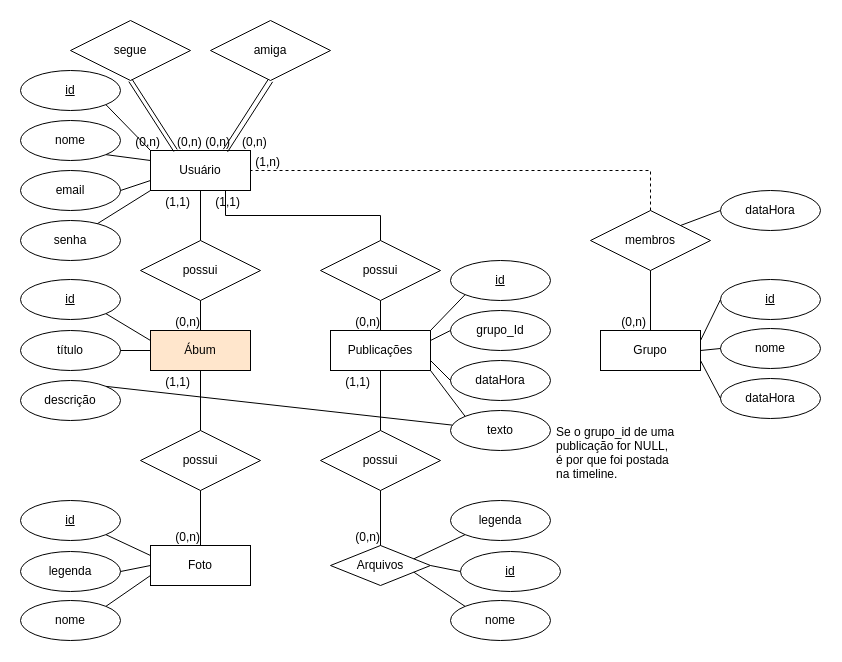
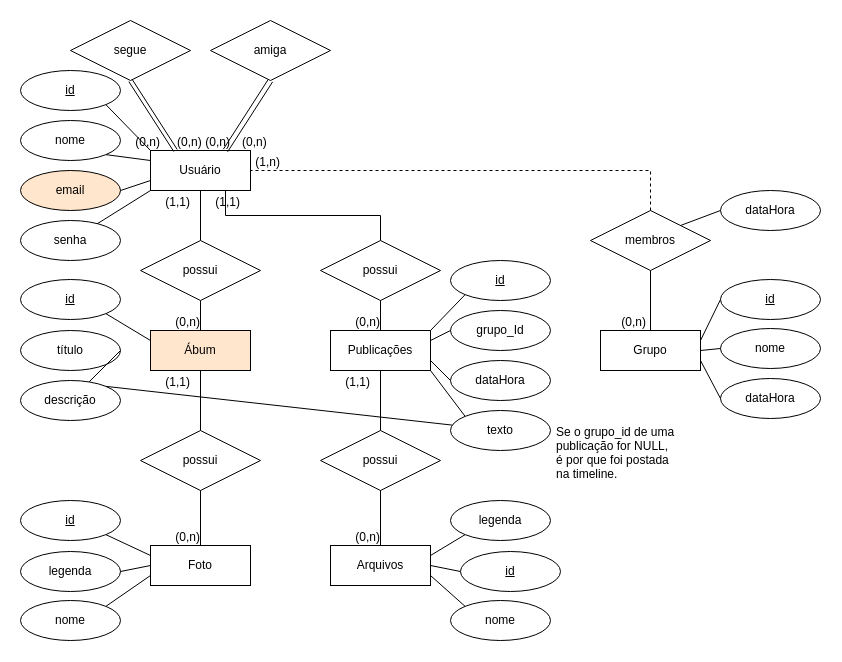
  <mxCell id="0" />
  <mxCell id="1" parent="0" />
  <mxCell id="2" value="Usuário" style="whiteSpace=wrap;html=1;align=center;" vertex="1" parent="1"><mxGeometry x="150" y="150" width="100" height="40" as="geometry" /></mxCell>
  <mxCell id="3" value="amiga" style="shape=rhombus;perimeter=rhombusPerimeter;whiteSpace=wrap;html=1;align=center;" vertex="1" parent="1"><mxGeometry x="210" y="20" width="120" height="60" as="geometry" /></mxCell>
  <mxCell id="4" value="nome" style="ellipse;whiteSpace=wrap;html=1;align=center;" vertex="1" parent="1"><mxGeometry x="20" y="120" width="100" height="40" as="geometry" /></mxCell>
- <mxCell id="5" value="email" style="ellipse;whiteSpace=wrap;html=1;align=center;" vertex="1" parent="1"><mxGeometry x="20" y="170" width="100" height="40" as="geometry" /></mxCell>
+ <mxCell id="5" value="email" style="ellipse;whiteSpace=wrap;html=1;align=center;fillColor=#ffe6cc;" vertex="1" parent="1"><mxGeometry x="20" y="170" width="100" height="40" as="geometry" /></mxCell>
  <mxCell id="6" value="senha" style="ellipse;whiteSpace=wrap;html=1;align=center;" vertex="1" parent="1"><mxGeometry x="20" y="220" width="100" height="40" as="geometry" /></mxCell>
  <mxCell id="7" value="Ábum" style="whiteSpace=wrap;html=1;align=center;fillColor=#ffe6cc;" vertex="1" parent="1"><mxGeometry x="150" y="330" width="100" height="40" as="geometry" /></mxCell>
  <mxCell id="8" value="título" style="ellipse;whiteSpace=wrap;html=1;align=center;" vertex="1" parent="1"><mxGeometry x="20" y="330" width="100" height="40" as="geometry" /></mxCell>
  <mxCell id="9" value="descrição" style="ellipse;whiteSpace=wrap;html=1;align=center;" vertex="1" parent="1"><mxGeometry x="20" y="380" width="100" height="40" as="geometry" /></mxCell>
  <mxCell id="10" value="Foto" style="whiteSpace=wrap;html=1;align=center;" vertex="1" parent="1"><mxGeometry x="150" y="545" width="100" height="40" as="geometry" /></mxCell>
  <mxCell id="11" value="legenda" style="ellipse;whiteSpace=wrap;html=1;align=center;" vertex="1" parent="1"><mxGeometry x="20" y="551" width="100" height="40" as="geometry" /></mxCell>
  <mxCell id="12" value="nome" style="ellipse;whiteSpace=wrap;html=1;align=center;" vertex="1" parent="1"><mxGeometry x="20" y="600" width="100" height="40" as="geometry" /></mxCell>
  <mxCell id="13" value="Publicações" style="whiteSpace=wrap;html=1;align=center;" vertex="1" parent="1"><mxGeometry x="330" y="330" width="100" height="40" as="geometry" /></mxCell>
- <mxCell id="14" value="Arquivos" style="rhombus;whiteSpace=wrap;html=1;align=center;" vertex="1" parent="1"><mxGeometry x="330" y="545" width="100" height="40" as="geometry" /></mxCell>
+ <mxCell id="14" value="Arquivos" style="whiteSpace=wrap;html=1;align=center;" vertex="1" parent="1"><mxGeometry x="330" y="545" width="100" height="40" as="geometry" /></mxCell>
  <mxCell id="15" value="dataHora" style="ellipse;whiteSpace=wrap;html=1;align=center;" vertex="1" parent="1"><mxGeometry x="450" y="360" width="100" height="40" as="geometry" /></mxCell>
  <mxCell id="16" value="texto" style="ellipse;whiteSpace=wrap;html=1;align=center;" vertex="1" parent="1"><mxGeometry x="450" y="410" width="100" height="40" as="geometry" /></mxCell>
  <mxCell id="17" value="legenda" style="ellipse;whiteSpace=wrap;html=1;align=center;" vertex="1" parent="1"><mxGeometry x="450" y="500" width="100" height="40" as="geometry" /></mxCell>
  <mxCell id="18" value="nome" style="ellipse;whiteSpace=wrap;html=1;align=center;" vertex="1" parent="1"><mxGeometry x="450" y="600" width="100" height="40" as="geometry" /></mxCell>
  <mxCell id="19" value="segue" style="shape=rhombus;perimeter=rhombusPerimeter;whiteSpace=wrap;html=1;align=center;" vertex="1" parent="1"><mxGeometry x="70" y="20" width="120" height="60" as="geometry" /></mxCell>
  <mxCell id="20" value="Grupo" style="whiteSpace=wrap;html=1;align=center;" vertex="1" parent="1"><mxGeometry x="600" y="330" width="100" height="40" as="geometry" /></mxCell>
  <mxCell id="21" value="nome" style="ellipse;whiteSpace=wrap;html=1;align=center;" vertex="1" parent="1"><mxGeometry x="720" y="328" width="100" height="40" as="geometry" /></mxCell>
  <mxCell id="22" value="dataHora" style="ellipse;whiteSpace=wrap;html=1;align=center;" vertex="1" parent="1"><mxGeometry x="720" y="378" width="100" height="40" as="geometry" /></mxCell>
  <mxCell id="23" value="membros" style="shape=rhombus;perimeter=rhombusPerimeter;whiteSpace=wrap;html=1;align=center;" vertex="1" parent="1"><mxGeometry x="590" y="210" width="120" height="60" as="geometry" /></mxCell>
  <mxCell id="24" value="possui" style="shape=rhombus;perimeter=rhombusPerimeter;whiteSpace=wrap;html=1;align=center;" vertex="1" parent="1"><mxGeometry x="320" y="240" width="120" height="60" as="geometry" /></mxCell>
  <mxCell id="25" value="possui" style="shape=rhombus;perimeter=rhombusPerimeter;whiteSpace=wrap;html=1;align=center;" vertex="1" parent="1"><mxGeometry x="140" y="240" width="120" height="60" as="geometry" /></mxCell>
  <mxCell id="26" value="" style="endArrow=none;html=1;rounded=0;exitX=1;exitY=1;exitDx=0;exitDy=0;entryX=0;entryY=0.25;entryDx=0;entryDy=0;" edge="1" parent="1" source="4" target="2"><mxGeometry relative="1" as="geometry"><mxPoint x="330" y="130" as="sourcePoint" /><mxPoint x="490" y="130" as="targetPoint" /></mxGeometry></mxCell>
  <mxCell id="27" value="" style="endArrow=none;html=1;rounded=0;exitX=1;exitY=0.5;exitDx=0;exitDy=0;entryX=0;entryY=0.75;entryDx=0;entryDy=0;" edge="1" parent="1" source="5" target="2"><mxGeometry relative="1" as="geometry"><mxPoint x="330" y="130" as="sourcePoint" /><mxPoint x="490" y="130" as="targetPoint" /></mxGeometry></mxCell>
  <mxCell id="28" value="" style="endArrow=none;html=1;rounded=0;entryX=0;entryY=1;entryDx=0;entryDy=0;" edge="1" parent="1" source="6" target="2"><mxGeometry relative="1" as="geometry"><mxPoint x="330" y="130" as="sourcePoint" /><mxPoint x="490" y="130" as="targetPoint" /></mxGeometry></mxCell>
- <mxCell id="29" value="" style="endArrow=none;html=1;rounded=0;exitX=1;exitY=0.5;exitDx=0;exitDy=0;entryX=0;entryY=0.5;entryDx=0;entryDy=0;" edge="1" parent="1" source="8" target="7"><mxGeometry relative="1" as="geometry"><mxPoint x="330" y="230" as="sourcePoint" /><mxPoint x="490" y="230" as="targetPoint" /></mxGeometry></mxCell>
+ <mxCell id="29" value="" style="endArrow=none;html=1;rounded=0;exitX=1;exitY=0.5;exitDx=0;exitDy=0;" edge="1" parent="1" source="8" target="9"><mxGeometry relative="1" as="geometry"><mxPoint x="330" y="230" as="sourcePoint" /><mxPoint x="490" y="230" as="targetPoint" /></mxGeometry></mxCell>
  <mxCell id="30" value="" style="endArrow=none;html=1;rounded=0;exitX=1;exitY=0;exitDx=0;exitDy=0;" edge="1" parent="1" source="9" target="16"><mxGeometry relative="1" as="geometry"><mxPoint x="330" y="230" as="sourcePoint" /><mxPoint x="490" y="230" as="targetPoint" /></mxGeometry></mxCell>
  <mxCell id="31" value="" style="endArrow=none;html=1;rounded=0;exitX=1;exitY=0.75;exitDx=0;exitDy=0;entryX=0;entryY=0.5;entryDx=0;entryDy=0;" edge="1" parent="1" source="13" target="15"><mxGeometry relative="1" as="geometry"><mxPoint x="330" y="230" as="sourcePoint" /><mxPoint x="490" y="230" as="targetPoint" /></mxGeometry></mxCell>
  <mxCell id="32" value="" style="endArrow=none;html=1;rounded=0;exitX=1;exitY=1;exitDx=0;exitDy=0;entryX=0;entryY=0;entryDx=0;entryDy=0;" edge="1" parent="1" source="13" target="16"><mxGeometry relative="1" as="geometry"><mxPoint x="330" y="230" as="sourcePoint" /><mxPoint x="490" y="230" as="targetPoint" /></mxGeometry></mxCell>
  <mxCell id="33" value="" style="endArrow=none;html=1;rounded=0;exitX=1;exitY=0.5;exitDx=0;exitDy=0;entryX=0;entryY=0.5;entryDx=0;entryDy=0;" edge="1" parent="1" source="20" target="21"><mxGeometry relative="1" as="geometry"><mxPoint x="330" y="230" as="sourcePoint" /><mxPoint x="490" y="230" as="targetPoint" /></mxGeometry></mxCell>
  <mxCell id="34" value="" style="endArrow=none;html=1;rounded=0;exitX=1;exitY=0.75;exitDx=0;exitDy=0;entryX=0;entryY=0.5;entryDx=0;entryDy=0;" edge="1" parent="1" source="20" target="22"><mxGeometry relative="1" as="geometry"><mxPoint x="330" y="230" as="sourcePoint" /><mxPoint x="490" y="230" as="targetPoint" /></mxGeometry></mxCell>
  <mxCell id="35" value="grupo_Id" style="ellipse;whiteSpace=wrap;html=1;align=center;" vertex="1" parent="1"><mxGeometry x="450" y="310" width="100" height="40" as="geometry" /></mxCell>
  <mxCell id="36" value="" style="endArrow=none;html=1;rounded=0;exitX=1;exitY=0.25;exitDx=0;exitDy=0;entryX=0;entryY=0.5;entryDx=0;entryDy=0;" edge="1" parent="1" source="13" target="35"><mxGeometry relative="1" as="geometry"><mxPoint x="330" y="330" as="sourcePoint" /><mxPoint x="490" y="330" as="targetPoint" /></mxGeometry></mxCell>
  <mxCell id="37" value="&lt;u&gt;id&lt;/u&gt;" style="ellipse;whiteSpace=wrap;html=1;align=center;" vertex="1" parent="1"><mxGeometry x="720" y="279" width="100" height="40" as="geometry" /></mxCell>
  <mxCell id="38" value="" style="endArrow=none;html=1;rounded=0;exitX=1;exitY=0.25;exitDx=0;exitDy=0;entryX=0;entryY=0.5;entryDx=0;entryDy=0;" edge="1" parent="1" target="37" source="20"><mxGeometry relative="1" as="geometry"><mxPoint x="700" y="304" as="sourcePoint" /><mxPoint x="490" y="184" as="targetPoint" /></mxGeometry></mxCell>
  <mxCell id="39" value="" style="endArrow=none;html=1;rounded=0;entryX=0;entryY=0.5;entryDx=0;entryDy=0;exitX=1;exitY=0.5;exitDx=0;exitDy=0;" edge="1" parent="1" source="11" target="10"><mxGeometry relative="1" as="geometry"><mxPoint x="120" y="540" as="sourcePoint" /><mxPoint x="490" y="435" as="targetPoint" /></mxGeometry></mxCell>
  <mxCell id="40" value="" style="endArrow=none;html=1;rounded=0;exitX=1;exitY=0;exitDx=0;exitDy=0;entryX=0;entryY=0.75;entryDx=0;entryDy=0;" edge="1" parent="1" source="12" target="10"><mxGeometry relative="1" as="geometry"><mxPoint x="330" y="435" as="sourcePoint" /><mxPoint x="490" y="435" as="targetPoint" /></mxGeometry></mxCell>
  <mxCell id="41" value="" style="endArrow=none;html=1;rounded=0;exitX=1;exitY=0.25;exitDx=0;exitDy=0;entryX=0;entryY=1;entryDx=0;entryDy=0;" edge="1" parent="1" source="14" target="17"><mxGeometry relative="1" as="geometry"><mxPoint x="330" y="435" as="sourcePoint" /><mxPoint x="490" y="435" as="targetPoint" /></mxGeometry></mxCell>
  <mxCell id="42" value="" style="endArrow=none;html=1;rounded=0;exitX=1;exitY=0.75;exitDx=0;exitDy=0;entryX=0;entryY=0;entryDx=0;entryDy=0;" edge="1" parent="1" source="14" target="18"><mxGeometry relative="1" as="geometry"><mxPoint x="330" y="435" as="sourcePoint" /><mxPoint x="490" y="435" as="targetPoint" /></mxGeometry></mxCell>
  <mxCell id="43" value="possui" style="shape=rhombus;perimeter=rhombusPerimeter;whiteSpace=wrap;html=1;align=center;" vertex="1" parent="1"><mxGeometry x="320" y="430" width="120" height="60" as="geometry" /></mxCell>
  <mxCell id="44" value="possui" style="shape=rhombus;perimeter=rhombusPerimeter;whiteSpace=wrap;html=1;align=center;" vertex="1" parent="1"><mxGeometry x="140" y="430" width="120" height="60" as="geometry" /></mxCell>
  <mxCell id="45" value="dataHora" style="ellipse;whiteSpace=wrap;html=1;align=center;" vertex="1" parent="1"><mxGeometry x="720" y="190" width="100" height="40" as="geometry" /></mxCell>
  <mxCell id="46" value="" style="endArrow=none;html=1;rounded=0;exitX=1;exitY=0;exitDx=0;exitDy=0;entryX=0;entryY=0.5;entryDx=0;entryDy=0;" edge="1" parent="1" source="23" target="45"><mxGeometry relative="1" as="geometry"><mxPoint x="330" y="340" as="sourcePoint" /><mxPoint x="490" y="340" as="targetPoint" /></mxGeometry></mxCell>
  <mxCell id="47" value="" style="shape=link;html=1;rounded=0;shadow=0;exitX=0.25;exitY=0;exitDx=0;exitDy=0;entryX=0.5;entryY=1;entryDx=0;entryDy=0;" edge="1" parent="1" source="2" target="19"><mxGeometry relative="1" as="geometry"><mxPoint x="330" y="140" as="sourcePoint" /><mxPoint x="490" y="140" as="targetPoint" /></mxGeometry></mxCell>
  <mxCell id="48" value="&lt;span style=&quot;text-align: right&quot;&gt;(0,n)&lt;/span&gt;" style="resizable=0;html=1;align=left;verticalAlign=bottom;" connectable="0" vertex="1" parent="47"><mxGeometry x="-1" relative="1" as="geometry" /></mxCell>
  <mxCell id="49" value="(0,n)" style="resizable=0;html=1;align=right;verticalAlign=bottom;" connectable="0" vertex="1" parent="47"><mxGeometry x="1" relative="1" as="geometry"><mxPoint x="30" y="70" as="offset" /></mxGeometry></mxCell>
  <mxCell id="50" value="" style="shape=link;html=1;rounded=0;shadow=0;entryX=0.5;entryY=1;entryDx=0;entryDy=0;width=5;exitX=0.75;exitY=0;exitDx=0;exitDy=0;" edge="1" parent="1" source="2" target="3"><mxGeometry relative="1" as="geometry"><mxPoint x="230" y="140" as="sourcePoint" /><mxPoint x="365" y="30" as="targetPoint" /></mxGeometry></mxCell>
  <mxCell id="51" value="&lt;span style=&quot;text-align: right&quot;&gt;(0,n)&lt;/span&gt;" style="resizable=0;html=1;align=left;verticalAlign=bottom;" connectable="0" vertex="1" parent="50"><mxGeometry x="-1" relative="1" as="geometry"><mxPoint x="15" as="offset" /></mxGeometry></mxCell>
  <mxCell id="52" value="(0,n)" style="resizable=0;html=1;align=right;verticalAlign=bottom;" connectable="0" vertex="1" parent="50"><mxGeometry x="1" relative="1" as="geometry"><mxPoint x="-40" y="70" as="offset" /></mxGeometry></mxCell>
  <mxCell id="53" value="" style="endArrow=none;html=1;rounded=0;shadow=0;entryX=1;entryY=0.5;entryDx=0;entryDy=0;exitX=0.5;exitY=0;exitDx=0;exitDy=0;edgeStyle=orthogonalEdgeStyle;dashed=1;" edge="1" parent="1" source="23" target="2"><mxGeometry relative="1" as="geometry"><mxPoint x="560" y="200" as="sourcePoint" /><mxPoint x="250" y="170" as="targetPoint" /></mxGeometry></mxCell>
  <mxCell id="54" value="(1,n)" style="resizable=0;html=1;align=right;verticalAlign=bottom;" connectable="0" vertex="1" parent="53"><mxGeometry x="1" relative="1" as="geometry"><mxPoint x="30" as="offset" /></mxGeometry></mxCell>
  <mxCell id="55" value="" style="endArrow=none;html=1;rounded=0;shadow=0;entryX=0.5;entryY=0;entryDx=0;entryDy=0;exitX=0.5;exitY=1;exitDx=0;exitDy=0;" edge="1" parent="1" source="23" target="20"><mxGeometry relative="1" as="geometry"><mxPoint x="330" y="240" as="sourcePoint" /><mxPoint x="490" y="240" as="targetPoint" /></mxGeometry></mxCell>
  <mxCell id="56" value="(0,n)" style="resizable=0;html=1;align=right;verticalAlign=bottom;" connectable="0" vertex="1" parent="55"><mxGeometry x="1" relative="1" as="geometry"><mxPoint x="-4" as="offset" /></mxGeometry></mxCell>
  <mxCell id="57" value="" style="endArrow=none;html=1;rounded=0;shadow=0;exitX=0.5;exitY=0;exitDx=0;exitDy=0;entryX=0.5;entryY=1;entryDx=0;entryDy=0;" edge="1" parent="1" source="25" target="2"><mxGeometry relative="1" as="geometry"><mxPoint x="230" y="209" as="sourcePoint" /><mxPoint x="390" y="209" as="targetPoint" /></mxGeometry></mxCell>
  <mxCell id="58" value="(1,1)" style="resizable=0;html=1;align=right;verticalAlign=bottom;" connectable="0" vertex="1" parent="57"><mxGeometry x="1" relative="1" as="geometry"><mxPoint x="-10" y="20" as="offset" /></mxGeometry></mxCell>
  <mxCell id="59" value="" style="endArrow=none;html=1;rounded=0;shadow=0;exitX=0.5;exitY=0;exitDx=0;exitDy=0;entryX=0.75;entryY=1;entryDx=0;entryDy=0;edgeStyle=orthogonalEdgeStyle;" edge="1" parent="1" source="24" target="2"><mxGeometry relative="1" as="geometry"><mxPoint x="290" y="200" as="sourcePoint" /><mxPoint x="290" y="150" as="targetPoint" /></mxGeometry></mxCell>
  <mxCell id="60" value="(1,1)" style="resizable=0;html=1;align=right;verticalAlign=bottom;" connectable="0" vertex="1" parent="59"><mxGeometry x="1" relative="1" as="geometry"><mxPoint x="15" y="20" as="offset" /></mxGeometry></mxCell>
  <mxCell id="61" value="" style="endArrow=none;html=1;rounded=0;shadow=0;exitX=0.5;exitY=1;exitDx=0;exitDy=0;entryX=0.5;entryY=0;entryDx=0;entryDy=0;" edge="1" parent="1" source="24" target="13"><mxGeometry relative="1" as="geometry"><mxPoint x="330" y="340" as="sourcePoint" /><mxPoint x="490" y="340" as="targetPoint" /></mxGeometry></mxCell>
  <mxCell id="62" value="(0,n)" style="resizable=0;html=1;align=right;verticalAlign=bottom;" connectable="0" vertex="1" parent="61"><mxGeometry x="1" relative="1" as="geometry" /></mxCell>
  <mxCell id="63" value="" style="endArrow=none;html=1;rounded=0;shadow=0;exitX=0.5;exitY=1;exitDx=0;exitDy=0;entryX=0.5;entryY=0;entryDx=0;entryDy=0;" edge="1" parent="1" source="25" target="7"><mxGeometry relative="1" as="geometry"><mxPoint x="260" y="320" as="sourcePoint" /><mxPoint x="240" y="310" as="targetPoint" /></mxGeometry></mxCell>
  <mxCell id="64" value="(0,n)" style="resizable=0;html=1;align=right;verticalAlign=bottom;" connectable="0" vertex="1" parent="63"><mxGeometry x="1" relative="1" as="geometry" /></mxCell>
  <mxCell id="65" value="" style="endArrow=none;html=1;rounded=0;shadow=0;entryX=0.5;entryY=1;entryDx=0;entryDy=0;exitX=0.5;exitY=0;exitDx=0;exitDy=0;" edge="1" parent="1" source="43" target="13"><mxGeometry relative="1" as="geometry"><mxPoint x="330" y="440" as="sourcePoint" /><mxPoint x="490" y="440" as="targetPoint" /></mxGeometry></mxCell>
  <mxCell id="66" value="(1,1)" style="resizable=0;html=1;align=right;verticalAlign=bottom;" connectable="0" vertex="1" parent="65"><mxGeometry x="1" relative="1" as="geometry"><mxPoint x="-10" y="20" as="offset" /></mxGeometry></mxCell>
  <mxCell id="67" value="" style="endArrow=none;html=1;rounded=0;shadow=0;entryX=0.5;entryY=1;entryDx=0;entryDy=0;exitX=0.5;exitY=0;exitDx=0;exitDy=0;" edge="1" parent="1" source="44" target="7"><mxGeometry relative="1" as="geometry"><mxPoint x="290" y="420" as="sourcePoint" /><mxPoint x="290" y="360" as="targetPoint" /></mxGeometry></mxCell>
  <mxCell id="68" value="(1,1)" style="resizable=0;html=1;align=right;verticalAlign=bottom;" connectable="0" vertex="1" parent="67"><mxGeometry x="1" relative="1" as="geometry"><mxPoint x="-10" y="20" as="offset" /></mxGeometry></mxCell>
  <mxCell id="69" value="" style="endArrow=none;html=1;rounded=0;shadow=0;exitX=0.5;exitY=1;exitDx=0;exitDy=0;entryX=0.5;entryY=0;entryDx=0;entryDy=0;" edge="1" parent="1" source="44" target="10"><mxGeometry relative="1" as="geometry"><mxPoint x="330" y="440" as="sourcePoint" /><mxPoint x="490" y="440" as="targetPoint" /></mxGeometry></mxCell>
  <mxCell id="70" value="(0,n)" style="resizable=0;html=1;align=right;verticalAlign=bottom;" connectable="0" vertex="1" parent="69"><mxGeometry x="1" relative="1" as="geometry" /></mxCell>
  <mxCell id="71" value="" style="endArrow=none;html=1;rounded=0;shadow=0;exitX=0.5;exitY=1;exitDx=0;exitDy=0;entryX=0.5;entryY=0;entryDx=0;entryDy=0;" edge="1" parent="1" source="43" target="14"><mxGeometry relative="1" as="geometry"><mxPoint x="280" y="500" as="sourcePoint" /><mxPoint x="280" y="555" as="targetPoint" /></mxGeometry></mxCell>
  <mxCell id="72" value="(0,n)" style="resizable=0;html=1;align=right;verticalAlign=bottom;" connectable="0" vertex="1" parent="71"><mxGeometry x="1" relative="1" as="geometry" /></mxCell>
  <mxCell id="73" value="&lt;u&gt;id&lt;/u&gt;" style="ellipse;whiteSpace=wrap;html=1;align=center;" vertex="1" parent="1"><mxGeometry x="20" y="279" width="100" height="40" as="geometry" /></mxCell>
  <mxCell id="74" value="" style="endArrow=none;html=1;rounded=0;exitX=1;exitY=1;exitDx=0;exitDy=0;entryX=0;entryY=0.25;entryDx=0;entryDy=0;" edge="1" parent="1" source="73" target="7"><mxGeometry relative="1" as="geometry"><mxPoint x="110" y="270" as="sourcePoint" /><mxPoint x="154.645" y="255.858" as="targetPoint" /></mxGeometry></mxCell>
  <mxCell id="75" value="&lt;u&gt;id&lt;/u&gt;" style="ellipse;whiteSpace=wrap;html=1;align=center;" vertex="1" parent="1"><mxGeometry x="20" y="500" width="100" height="40" as="geometry" /></mxCell>
  <mxCell id="76" value="" style="endArrow=none;html=1;rounded=0;shadow=0;exitX=1;exitY=1;exitDx=0;exitDy=0;entryX=0;entryY=0.25;entryDx=0;entryDy=0;" edge="1" parent="1" source="75" target="10"><mxGeometry relative="1" as="geometry"><mxPoint x="330" y="560" as="sourcePoint" /><mxPoint x="490" y="560" as="targetPoint" /></mxGeometry></mxCell>
  <mxCell id="77" value="&lt;u&gt;id&lt;/u&gt;" style="ellipse;whiteSpace=wrap;html=1;align=center;" vertex="1" parent="1"><mxGeometry x="460" y="551" width="100" height="40" as="geometry" /></mxCell>
  <mxCell id="78" value="" style="endArrow=none;html=1;rounded=0;shadow=0;exitX=1;exitY=0.5;exitDx=0;exitDy=0;entryX=0;entryY=0.5;entryDx=0;entryDy=0;" edge="1" parent="1" source="14" target="77"><mxGeometry relative="1" as="geometry"><mxPoint x="330" y="650" as="sourcePoint" /><mxPoint x="490" y="650" as="targetPoint" /></mxGeometry></mxCell>
  <mxCell id="79" value="Se o grupo_id de uma&#10;publicação for NULL,&#10;é por que foi postada&#10;na timeline." style="text;strokeColor=none;fillColor=none;spacingLeft=4;spacingRight=4;overflow=hidden;rotatable=0;points=[[0,0.5],[1,0.5]];portConstraint=eastwest;fontSize=12;align=left;" vertex="1" parent="1"><mxGeometry x="550" y="418" width="130" height="70" as="geometry" /></mxCell>
  <mxCell id="80" value="&lt;u&gt;id&lt;/u&gt;" style="ellipse;whiteSpace=wrap;html=1;align=center;" vertex="1" parent="1"><mxGeometry x="450" y="260" width="100" height="40" as="geometry" /></mxCell>
  <mxCell id="81" value="" style="endArrow=none;html=1;rounded=0;shadow=0;exitX=1;exitY=0;exitDx=0;exitDy=0;entryX=0;entryY=1;entryDx=0;entryDy=0;" edge="1" parent="1" target="80" source="13"><mxGeometry relative="1" as="geometry"><mxPoint x="470" y="234" as="sourcePoint" /><mxPoint x="530" y="319" as="targetPoint" /></mxGeometry></mxCell>
  <mxCell id="82" value="&lt;u&gt;id&lt;/u&gt;" style="ellipse;whiteSpace=wrap;html=1;align=center;" vertex="1" parent="1"><mxGeometry x="20" y="70" width="100" height="40" as="geometry" /></mxCell>
  <mxCell id="83" value="" style="endArrow=none;html=1;rounded=0;exitX=1;exitY=1;exitDx=0;exitDy=0;entryX=0;entryY=0;entryDx=0;entryDy=0;" edge="1" parent="1" source="82" target="2"><mxGeometry relative="1" as="geometry"><mxPoint x="100" y="51" as="sourcePoint" /><mxPoint x="140" y="121" as="targetPoint" /></mxGeometry></mxCell>
